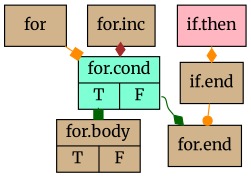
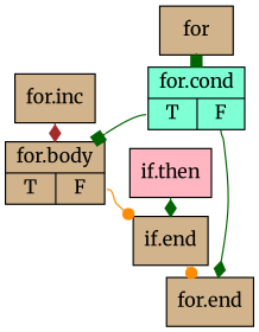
  digraph {
    arrowsize=0.5
    fontname=Merriweather
    fontsize=20
    ranksep=0
    node [fillcolor=tan fontname=Merriweather shape=record style=filled]
    edge [arrowhead=diamond color=darkgreen fontname=Merriweather]
    n1 [label=for]
    n2 [fillcolor=aquamarine label="{for.cond|{<s0>T|<s1>F}}"]
    n3 [label="{for.body|{<s0>T|<s1>F}}"]
    n4 [label="{for.end}"]
    n5 [label="{if.end}"]
    n6 [fillcolor=lightpink label="{if.then}"]
    n7 [label="{for.inc}"]
-   n1 -> n2 [arrowhead=box color=darkorange]
+   n1 -> n2 [arrowhead=box]
    n2 -> n3 [arrowhead=box tailport=s0]
    n2 -> n4 [tailport=s1]
+   n3 -> n5 [arrowhead=dot color=darkorange tailport=s1]
    n5 -> n4 [arrowhead=dot color=darkorange]
-   n6 -> n5 [color=darkorange]
-   n7 -> n2 [color=brown]
+   n6 -> n5
+   n7 -> n3 [color=brown]
  }
